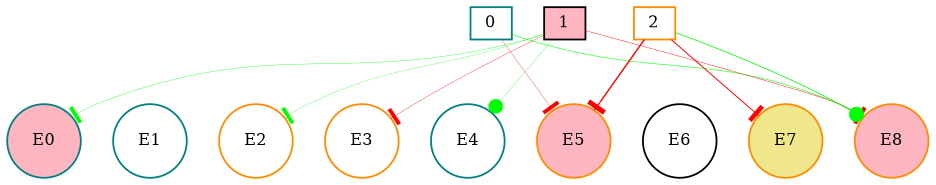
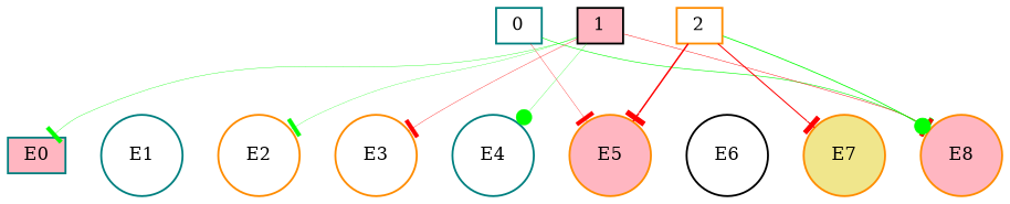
  digraph {
    node [color=darkorange fillcolor=white fontsize=9 shape=circle style=filled]
    edge [style=invis]
    0 [color=teal height=0.2 shape=box width=0.2]
    1 [color=black fillcolor=lightpink height=0.2 shape=box width=0.2]
    2 [height=0.2 shape=box width=0.2]
-   E0 [color=teal fillcolor=lightpink height=0.2 width=0.2]
+   E0 [color=teal fillcolor=lightpink height=0.2 shape=box width=0.2]
    E1 [color=teal height=0.2 width=0.2]
    E2 [height=0.2 width=0.2]
    E3 [height=0.2 width=0.2]
    E4 [color=teal height=0.2 width=0.2]
    E5 [fillcolor=lightpink height=0.2 width=0.2]
    E6 [color=black height=0.2 width=0.2]
    E7 [fillcolor=khaki height=0.2 width=0.2]
    E8 [fillcolor=lightpink height=0.2 width=0.2]
    subgraph sub_1 {
      rank=source
      0
      1
      2
    }
    subgraph sub_2 {
      rank=sink
      E0
      E1
      E2
      E3
      E4
      E5
      E6
      E7
      E8
    }
    0 -> 1
    0 -> E5 [arrowhead=tee color=red penwidth=0.16528708639641873 style=solid]
    0 -> E8 [arrowhead=tee color=green penwidth=0.3129774691481143 style=solid]
    1 -> 2
    1 -> E0 [arrowhead=tee color=green penwidth=0.18630967727454162 style=solid]
    1 -> E2 [arrowhead=tee color=green penwidth=0.14603309119973268 style=solid]
    1 -> E3 [arrowhead=tee color=red penwidth=0.1851781796253729 style=solid]
    1 -> E4 [arrowhead=dot color=green penwidth=0.14419711334874952 style=solid]
    1 -> E8 [arrowhead=tee color=red penwidth=0.23294162263216697 style=solid]
    2 -> E5 [arrowhead=tee color=red penwidth=0.790151740445729 style=solid]
    2 -> E7 [arrowhead=tee color=red penwidth=0.5351458184205511 style=solid]
    2 -> E8 [arrowhead=dot color=green penwidth=0.43152823899659 style=solid]
    E0 -> E1
    E1 -> E2
    E2 -> E3
    E3 -> E4
    E4 -> E5
    E5 -> E6
    E6 -> E7
    E7 -> E8
  }
